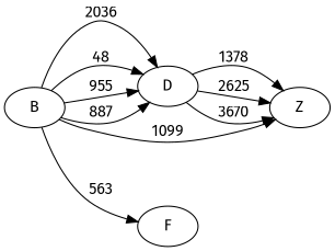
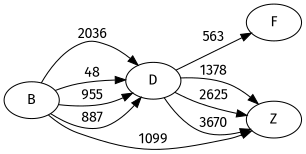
  digraph {
    fontname="Fira Sans"
    rankdir=LR
    node [fontname="Fira Sans"]
    edge [fontname="Fira Sans"]
    B
    D
    Z
    F
    B -> D [label=2036]
    B -> D [label=48]
    B -> D [label=955]
    B -> D [label=887]
    B -> Z [label=1099]
    D -> Z [label=1378]
    D -> Z [label=2625]
    D -> Z [label=3670]
-   B -> F [label=563]
+   D -> F [label=563]
  }
